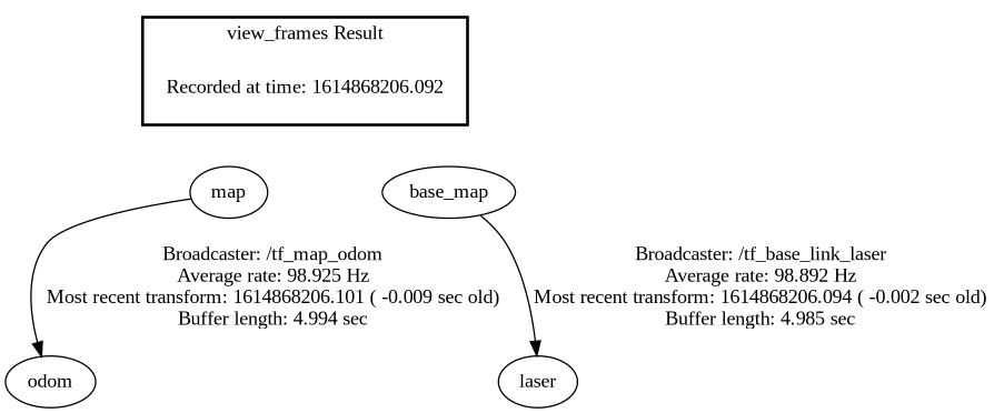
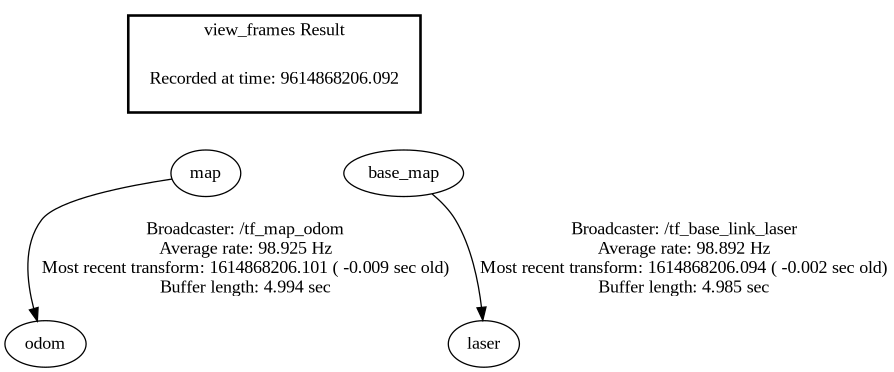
  digraph {
    fontname="Liberation Serif"
    node [fontname="Liberation Serif"]
    edge [fontname="Liberation Serif"]
-   "Recorded at time: 1614868206.092" [shape=plaintext]
+   "Recorded at time: 1614868206.092" [shape=plaintext label="Recorded at time: 9614868206.092"]
    map
    n3 [label=base_map]
    odom
    laser
    subgraph cluster_1 {
      color=black
      label="view_frames Result"
      style=bold
      "Recorded at time: 1614868206.092"
    }
    "Recorded at time: 1614868206.092" -> map [style=invis]
    "Recorded at time: 1614868206.092" -> n3 [style=invis]
    map -> odom [label="Broadcaster: /tf_map_odom\nAverage rate: 98.925 Hz\nMost recent transform: 1614868206.101 ( -0.009 sec old)\nBuffer length: 4.994 sec\n"]
    n3 -> laser [label="Broadcaster: /tf_base_link_laser\nAverage rate: 98.892 Hz\nMost recent transform: 1614868206.094 ( -0.002 sec old)\nBuffer length: 4.985 sec\n"]
  }
